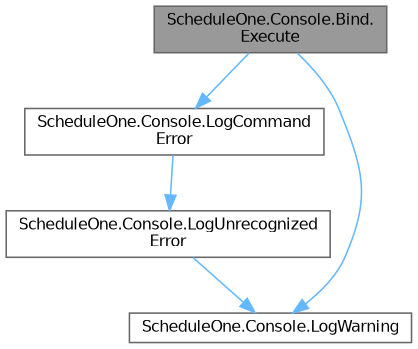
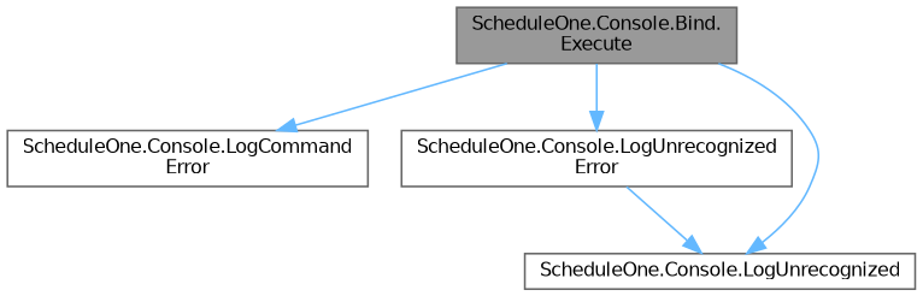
  digraph {
    rankdir=TB
    node [color=grey40 fillcolor=white fontname=Helvetica fontsize=10 shape=box style=filled]
    edge [color=steelblue1 fontname=Helvetica fontsize=10 labelfontname=Helvetica labelfontsize=10 style=solid]
    n1 [color=gray40 fillcolor=grey60 fontcolor=black height=0.2 label="ScheduleOne.Console.Bind.\lExecute" width=0.4]
    n2 [height=0.2 label="ScheduleOne.Console.LogCommand\lError" width=0.4]
    n3 [height=0.2 label="ScheduleOne.Console.LogUnrecognized\lError" width=0.4]
-   n4 [height=0.2 label="ScheduleOne.Console.LogWarning" width=0.4]
+   n4 [height=0.2 label="ScheduleOne.Console.LogUnrecognized" width=0.4]
    n1 -> n2
-   n2 -> n3
+   n1 -> n3
    n1 -> n4
    n3 -> n4
  }
